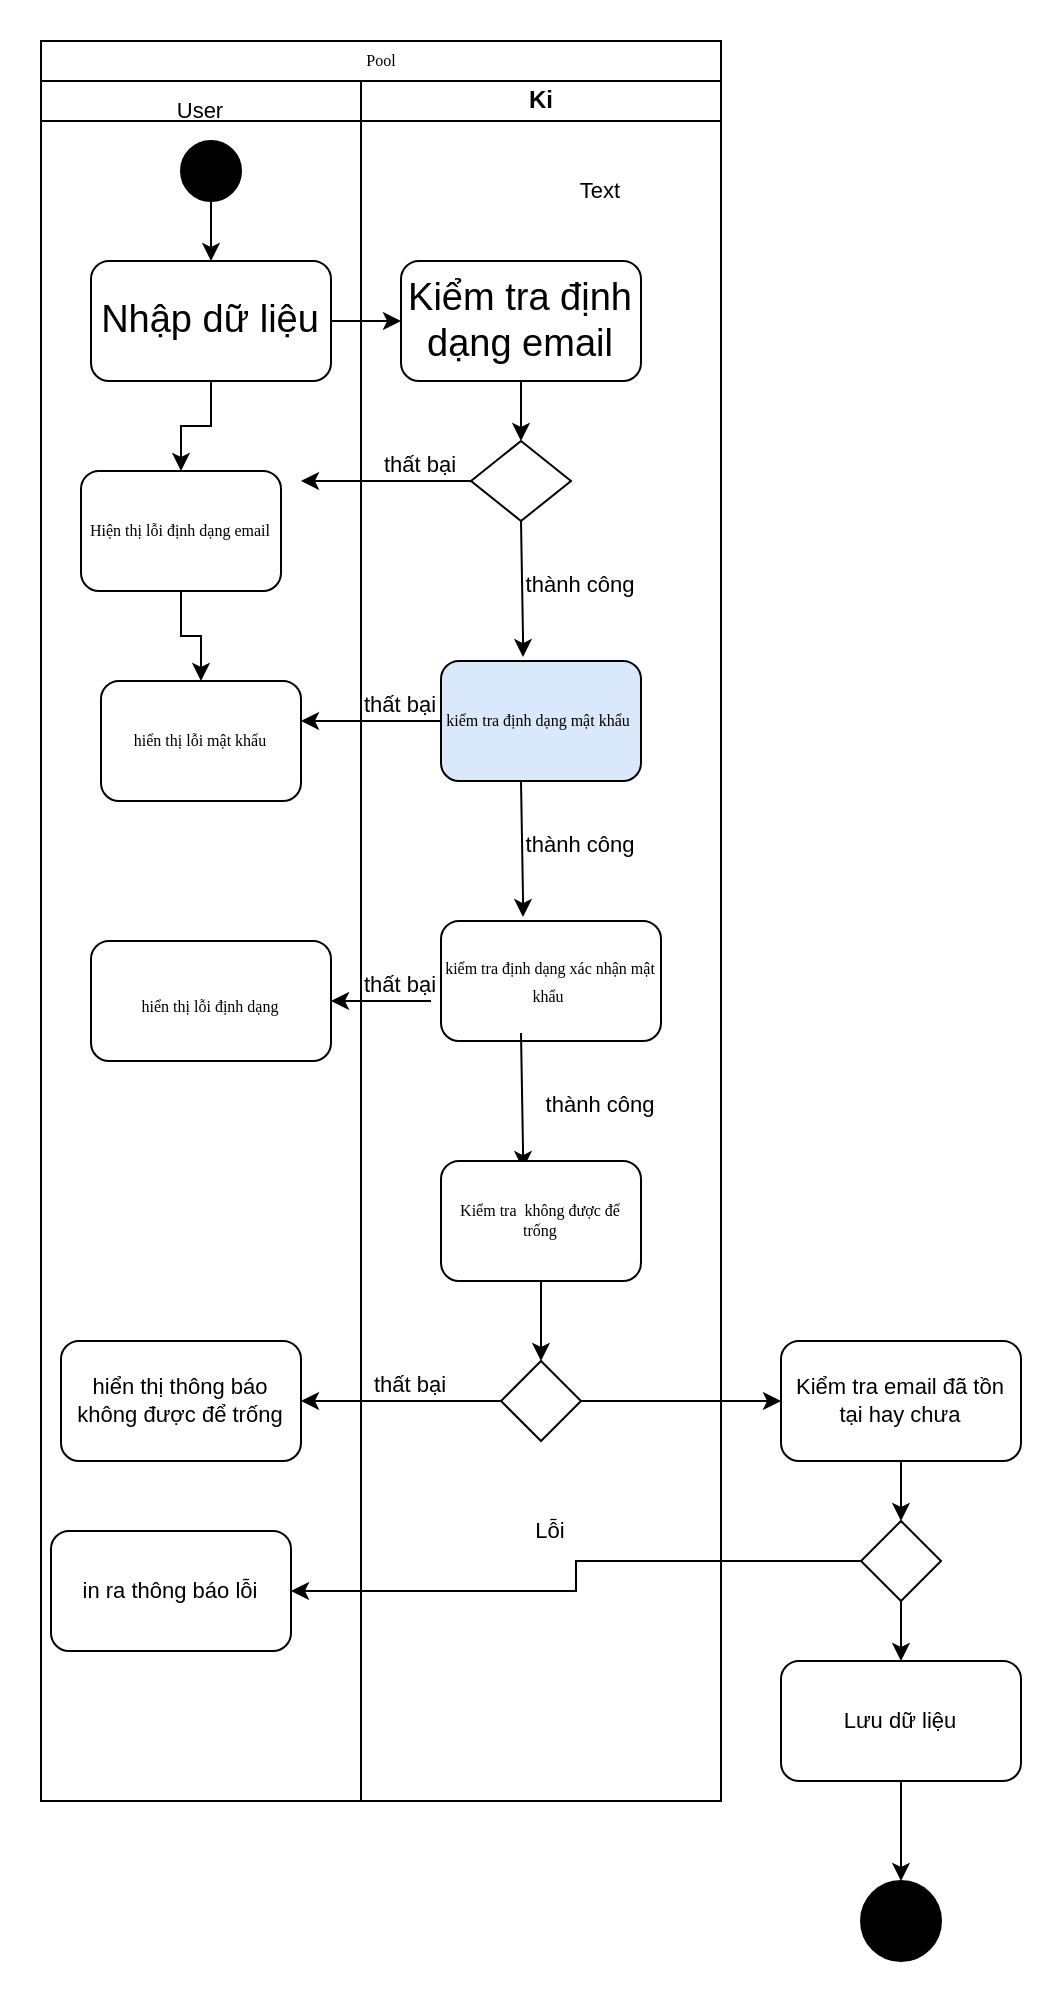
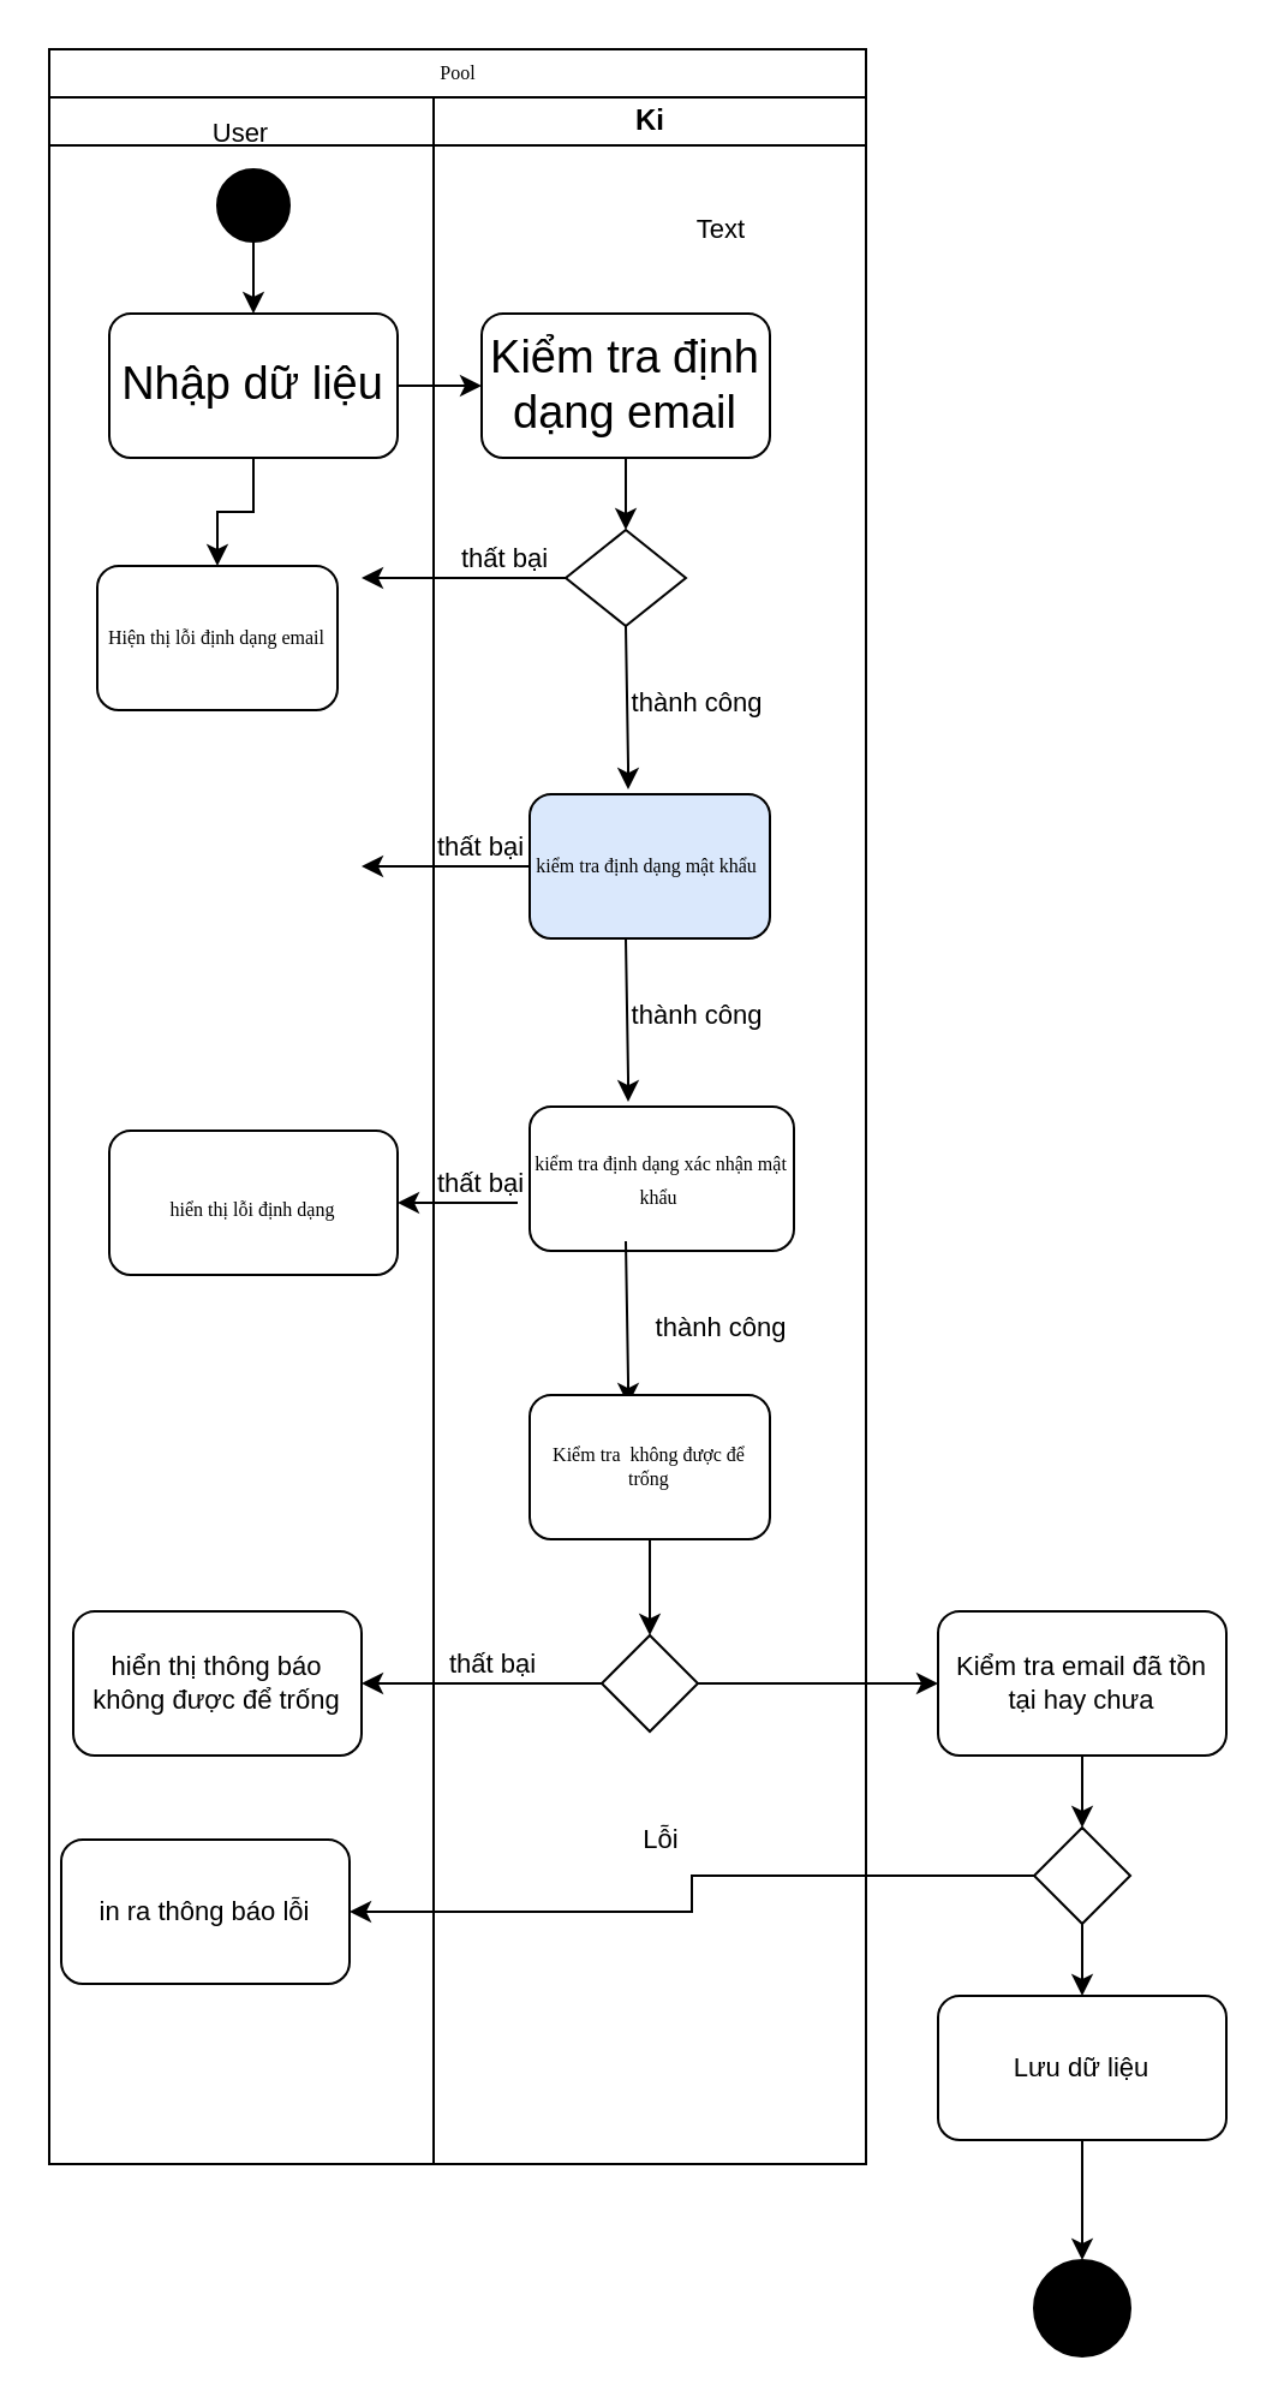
  <mxCell id="0" />
  <mxCell id="1" parent="0" />
  <mxCell id="2" value="Pool" style="swimlane;html=1;childLayout=stackLayout;startSize=20;rounded=0;shadow=0;labelBackgroundColor=none;strokeWidth=1;fontFamily=Verdana;fontSize=8;align=center;fontStyle=0" parent="1" vertex="1"><mxGeometry x="20" y="20" width="340" height="880" as="geometry" /></mxCell>
  <mxCell id="3" value="" style="swimlane;html=1;startSize=20;" parent="2" vertex="1"><mxGeometry y="20" width="340" height="860" as="geometry" /></mxCell>
- <mxCell id="4" style="edgeStyle=orthogonalEdgeStyle;rounded=0;orthogonalLoop=1;jettySize=auto;html=1;entryX=0.5;entryY=0;entryDx=0;entryDy=0;fontSize=18;" edge="1" parent="3" source="5" target="6"><mxGeometry relative="1" as="geometry" /></mxCell>
  <mxCell id="5" value="Hiện thị lỗi định dạng email" style="rounded=1;whiteSpace=wrap;html=1;shadow=0;labelBackgroundColor=none;strokeWidth=1;fontFamily=Verdana;fontSize=8;align=center;strokeColor=#000000;" parent="3" vertex="1"><mxGeometry x="20" y="195" width="100" height="60" as="geometry" /></mxCell>
- <mxCell id="6" value="hiển thị lỗi mật khẩu" style="rounded=1;whiteSpace=wrap;html=1;shadow=0;labelBackgroundColor=none;strokeWidth=1;fontFamily=Verdana;fontSize=8;align=center;" parent="3" vertex="1"><mxGeometry x="30" y="300" width="100" height="60" as="geometry" /></mxCell>
  <mxCell id="7" value="" style="ellipse;whiteSpace=wrap;html=1;aspect=fixed;strokeColor=#000000;fillColor=#000000;" vertex="1" parent="3"><mxGeometry x="70" y="30" width="30" height="30" as="geometry" /></mxCell>
  <mxCell id="8" value="&lt;span style=&quot;font-family: &amp;#34;verdana&amp;#34; ; font-size: 8px&quot;&gt;hiển thị lỗi định dạng&lt;/span&gt;" style="rounded=1;whiteSpace=wrap;html=1;fontSize=18;strokeColor=#000000;" vertex="1" parent="3"><mxGeometry x="25" y="430" width="120" height="60" as="geometry" /></mxCell>
  <mxCell id="9" style="edgeStyle=orthogonalEdgeStyle;rounded=0;orthogonalLoop=1;jettySize=auto;html=1;exitX=0.5;exitY=1;exitDx=0;exitDy=0;fontSize=19;" edge="1" parent="3" source="10" target="5"><mxGeometry relative="1" as="geometry" /></mxCell>
  <mxCell id="10" value="Nhập dữ liệu" style="rounded=1;whiteSpace=wrap;html=1;fontSize=19;strokeColor=#000000;" vertex="1" parent="3"><mxGeometry x="25" y="90" width="120" height="60" as="geometry" /></mxCell>
  <mxCell id="11" style="edgeStyle=orthogonalEdgeStyle;rounded=0;orthogonalLoop=1;jettySize=auto;html=1;" edge="1" parent="3" source="7" target="10"><mxGeometry relative="1" as="geometry"><mxPoint x="85" y="100" as="targetPoint" /></mxGeometry></mxCell>
  <mxCell id="12" style="edgeStyle=orthogonalEdgeStyle;rounded=0;orthogonalLoop=1;jettySize=auto;html=1;exitX=0;exitY=0.5;exitDx=0;exitDy=0;fontSize=19;" edge="1" parent="3" source="14"><mxGeometry relative="1" as="geometry"><mxPoint x="215" y="320" as="sourcePoint" /><mxPoint x="130" y="320" as="targetPoint" /><Array as="points" /></mxGeometry></mxCell>
  <mxCell id="13" value="Ki" style="swimlane;html=1;startSize=20;" parent="3" vertex="1"><mxGeometry x="160" width="180" height="860" as="geometry" /></mxCell>
  <mxCell id="14" value="kiểm tra định dạng mật khẩu&amp;nbsp;" style="rounded=1;whiteSpace=wrap;html=1;shadow=0;labelBackgroundColor=none;strokeWidth=1;fontFamily=Verdana;fontSize=8;align=center;fillColor=#dae8fc;" parent="13" vertex="1"><mxGeometry x="40" y="290" width="100" height="60" as="geometry" /></mxCell>
  <mxCell id="15" style="edgeStyle=orthogonalEdgeStyle;rounded=0;orthogonalLoop=1;jettySize=auto;html=1;exitX=0.5;exitY=1;exitDx=0;exitDy=0;entryX=0.5;entryY=0;entryDx=0;entryDy=0;fontSize=19;" edge="1" parent="13" source="16" target="17"><mxGeometry relative="1" as="geometry" /></mxCell>
  <mxCell id="16" value="Kiểm tra định dạng email" style="rounded=1;whiteSpace=wrap;html=1;fontSize=19;strokeColor=#000000;" vertex="1" parent="13"><mxGeometry x="20" y="90" width="120" height="60" as="geometry" /></mxCell>
  <mxCell id="17" value="" style="rhombus;whiteSpace=wrap;html=1;fontSize=19;strokeColor=#000000;" vertex="1" parent="13"><mxGeometry x="55" y="180" width="50" height="40" as="geometry" /></mxCell>
  <mxCell id="18" value="" style="endArrow=classic;html=1;rounded=0;fontSize=19;entryX=0.41;entryY=-0.033;entryDx=0;entryDy=0;entryPerimeter=0;exitX=0.5;exitY=1;exitDx=0;exitDy=0;" edge="1" parent="13" source="17" target="14"><mxGeometry width="50" height="50" relative="1" as="geometry"><mxPoint x="60" y="270" as="sourcePoint" /><mxPoint x="110" y="220" as="targetPoint" /><Array as="points"><mxPoint x="81" y="278" /></Array></mxGeometry></mxCell>
  <mxCell id="19" value="&lt;font style=&quot;font-size: 11px&quot;&gt;thành công&lt;/font&gt;" style="text;html=1;strokeColor=none;fillColor=none;align=center;verticalAlign=middle;whiteSpace=wrap;rounded=0;fontSize=19;" vertex="1" parent="13"><mxGeometry x="80" y="240" width="60" height="20" as="geometry" /></mxCell>
  <mxCell id="20" value="&lt;font style=&quot;font-size: 11px&quot;&gt;thất bại&lt;/font&gt;" style="text;html=1;strokeColor=none;fillColor=none;align=center;verticalAlign=middle;whiteSpace=wrap;rounded=0;fontSize=19;" vertex="1" parent="13"><mxGeometry y="180" width="60" height="20" as="geometry" /></mxCell>
  <mxCell id="21" value="" style="endArrow=classic;html=1;rounded=0;fontSize=19;entryX=0.41;entryY=-0.033;entryDx=0;entryDy=0;entryPerimeter=0;exitX=0.5;exitY=1;exitDx=0;exitDy=0;" edge="1" parent="13"><mxGeometry width="50" height="50" relative="1" as="geometry"><mxPoint x="80" y="350" as="sourcePoint" /><mxPoint x="81" y="418.02" as="targetPoint" /><Array as="points"><mxPoint x="81" y="408" /></Array></mxGeometry></mxCell>
  <mxCell id="22" value="&lt;span style=&quot;font-family: &amp;#34;verdana&amp;#34; ; font-size: 8px&quot;&gt;kiểm tra định dạng xác nhận mật khẩu&amp;nbsp;&lt;/span&gt;" style="rounded=1;whiteSpace=wrap;html=1;fontSize=11;strokeColor=#000000;" vertex="1" parent="13"><mxGeometry x="40" y="420" width="110" height="60" as="geometry" /></mxCell>
  <mxCell id="23" value="&lt;font style=&quot;font-size: 11px&quot;&gt;thành công&lt;/font&gt;" style="text;html=1;strokeColor=none;fillColor=none;align=center;verticalAlign=middle;whiteSpace=wrap;rounded=0;fontSize=19;" vertex="1" parent="13"><mxGeometry x="80" y="370" width="60" height="20" as="geometry" /></mxCell>
  <mxCell id="24" value="&lt;span style=&quot;font-size: 11px&quot;&gt;thất bại&lt;/span&gt;" style="text;html=1;strokeColor=none;fillColor=none;align=center;verticalAlign=middle;whiteSpace=wrap;rounded=0;fontSize=19;" vertex="1" parent="13"><mxGeometry x="-10" y="300" width="60" height="20" as="geometry" /></mxCell>
  <mxCell id="25" style="edgeStyle=orthogonalEdgeStyle;rounded=0;orthogonalLoop=1;jettySize=auto;html=1;fontSize=19;" edge="1" parent="13"><mxGeometry relative="1" as="geometry"><mxPoint x="35" y="460" as="sourcePoint" /><mxPoint x="-15" y="460" as="targetPoint" /><Array as="points" /></mxGeometry></mxCell>
  <mxCell id="26" value="&lt;span style=&quot;font-size: 11px&quot;&gt;thất bại&lt;/span&gt;" style="text;html=1;strokeColor=none;fillColor=none;align=center;verticalAlign=middle;whiteSpace=wrap;rounded=0;fontSize=19;" vertex="1" parent="13"><mxGeometry x="-10" y="440" width="60" height="20" as="geometry" /></mxCell>
  <mxCell id="27" value="" style="endArrow=classic;html=1;rounded=0;fontSize=19;entryX=0.41;entryY=-0.033;entryDx=0;entryDy=0;entryPerimeter=0;exitX=0.5;exitY=1;exitDx=0;exitDy=0;" edge="1" parent="13"><mxGeometry width="50" height="50" relative="1" as="geometry"><mxPoint x="80" y="475.99" as="sourcePoint" /><mxPoint x="81" y="544.01" as="targetPoint" /><Array as="points"><mxPoint x="81" y="533.99" /></Array></mxGeometry></mxCell>
  <mxCell id="28" value="&lt;font style=&quot;font-size: 11px&quot;&gt;thành công&lt;/font&gt;" style="text;html=1;strokeColor=none;fillColor=none;align=center;verticalAlign=middle;whiteSpace=wrap;rounded=0;fontSize=19;" vertex="1" parent="13"><mxGeometry x="90" y="500" width="60" height="20" as="geometry" /></mxCell>
  <mxCell id="29" value="Kiểm tra&amp;nbsp; không được để trống" style="rounded=1;whiteSpace=wrap;html=1;shadow=0;labelBackgroundColor=none;strokeWidth=1;fontFamily=Verdana;fontSize=8;align=center;" parent="13" vertex="1"><mxGeometry x="40" y="540" width="100" height="60" as="geometry" /></mxCell>
  <mxCell id="30" value="&lt;span style=&quot;font-size: 11px&quot;&gt;thất bại&lt;/span&gt;" style="text;html=1;strokeColor=none;fillColor=none;align=center;verticalAlign=middle;whiteSpace=wrap;rounded=0;fontSize=19;" vertex="1" parent="13"><mxGeometry x="-5" y="640" width="60" height="20" as="geometry" /></mxCell>
  <mxCell id="31" value="" style="rhombus;whiteSpace=wrap;html=1;fontSize=11;strokeColor=#000000;" vertex="1" parent="13"><mxGeometry x="70" y="640" width="40" height="40" as="geometry" /></mxCell>
  <mxCell id="32" value="Lỗi" style="text;html=1;strokeColor=none;fillColor=none;align=center;verticalAlign=middle;whiteSpace=wrap;rounded=0;fontSize=11;" vertex="1" parent="13"><mxGeometry x="65" y="710" width="60" height="30" as="geometry" /></mxCell>
  <mxCell id="33" style="edgeStyle=orthogonalEdgeStyle;rounded=0;orthogonalLoop=1;jettySize=auto;html=1;exitX=1;exitY=0.5;exitDx=0;exitDy=0;fontSize=19;" edge="1" parent="3" source="10" target="16"><mxGeometry relative="1" as="geometry"><mxPoint x="210" y="120" as="targetPoint" /></mxGeometry></mxCell>
  <mxCell id="34" value="hiển thị thông báo không được để trống" style="rounded=1;whiteSpace=wrap;html=1;fontSize=11;strokeColor=#000000;" vertex="1" parent="3"><mxGeometry x="10" y="630" width="120" height="60" as="geometry" /></mxCell>
  <mxCell id="35" style="edgeStyle=orthogonalEdgeStyle;rounded=0;orthogonalLoop=1;jettySize=auto;html=1;exitX=0;exitY=0.5;exitDx=0;exitDy=0;entryX=1;entryY=0.5;entryDx=0;entryDy=0;fontSize=11;" edge="1" parent="3" source="31" target="34"><mxGeometry relative="1" as="geometry" /></mxCell>
  <mxCell id="36" value="User&lt;br&gt;" style="text;html=1;strokeColor=none;fillColor=none;align=center;verticalAlign=middle;whiteSpace=wrap;rounded=0;fontSize=11;" vertex="1" parent="3"><mxGeometry x="50" width="60" height="30" as="geometry" /></mxCell>
  <mxCell id="37" style="edgeStyle=orthogonalEdgeStyle;rounded=0;orthogonalLoop=1;jettySize=auto;html=1;exitX=0;exitY=0.5;exitDx=0;exitDy=0;fontSize=19;" edge="1" parent="2" source="17"><mxGeometry relative="1" as="geometry"><mxPoint x="130" y="220" as="targetPoint" /><Array as="points"><mxPoint x="130" y="220" /></Array></mxGeometry></mxCell>
  <mxCell id="38" style="edgeStyle=orthogonalEdgeStyle;rounded=0;orthogonalLoop=1;jettySize=auto;html=1;exitX=0.5;exitY=1;exitDx=0;exitDy=0;fontSize=11;" edge="1" parent="1" source="29"><mxGeometry relative="1" as="geometry"><mxPoint x="270" y="680" as="targetPoint" /></mxGeometry></mxCell>
  <mxCell id="39" style="edgeStyle=orthogonalEdgeStyle;rounded=0;orthogonalLoop=1;jettySize=auto;html=1;exitX=1;exitY=0.5;exitDx=0;exitDy=0;fontSize=11;" edge="1" parent="1" source="31" target="41"><mxGeometry relative="1" as="geometry"><mxPoint x="390" y="700" as="targetPoint" /></mxGeometry></mxCell>
  <mxCell id="40" style="edgeStyle=orthogonalEdgeStyle;rounded=0;orthogonalLoop=1;jettySize=auto;html=1;exitX=0.5;exitY=1;exitDx=0;exitDy=0;entryX=0.5;entryY=0;entryDx=0;entryDy=0;fontSize=11;" edge="1" parent="1" source="41" target="44"><mxGeometry relative="1" as="geometry" /></mxCell>
  <mxCell id="41" value="Kiểm tra email đã tồn tại hay chưa" style="rounded=1;whiteSpace=wrap;html=1;fontSize=11;strokeColor=#000000;" vertex="1" parent="1"><mxGeometry x="390" y="670" width="120" height="60" as="geometry" /></mxCell>
  <mxCell id="42" style="edgeStyle=orthogonalEdgeStyle;rounded=0;orthogonalLoop=1;jettySize=auto;html=1;exitX=0;exitY=0.5;exitDx=0;exitDy=0;fontSize=11;" edge="1" parent="1" source="44" target="45"><mxGeometry relative="1" as="geometry"><mxPoint x="120" y="780" as="targetPoint" /></mxGeometry></mxCell>
  <mxCell id="43" style="edgeStyle=orthogonalEdgeStyle;rounded=0;orthogonalLoop=1;jettySize=auto;html=1;exitX=0.5;exitY=1;exitDx=0;exitDy=0;fontSize=11;" edge="1" parent="1" source="44"><mxGeometry relative="1" as="geometry"><mxPoint x="450" y="830" as="targetPoint" /></mxGeometry></mxCell>
  <mxCell id="44" value="" style="rhombus;whiteSpace=wrap;html=1;fontSize=11;strokeColor=#000000;" vertex="1" parent="1"><mxGeometry x="430" y="760" width="40" height="40" as="geometry" /></mxCell>
  <mxCell id="45" value="in ra thông báo lỗi" style="rounded=1;whiteSpace=wrap;html=1;fontSize=11;strokeColor=#000000;" vertex="1" parent="1"><mxGeometry x="25" y="765" width="120" height="60" as="geometry" /></mxCell>
  <mxCell id="46" style="edgeStyle=orthogonalEdgeStyle;rounded=0;orthogonalLoop=1;jettySize=auto;html=1;exitX=0.5;exitY=1;exitDx=0;exitDy=0;fontSize=11;" edge="1" parent="1" source="47"><mxGeometry relative="1" as="geometry"><mxPoint x="450" y="940" as="targetPoint" /></mxGeometry></mxCell>
  <mxCell id="47" value="Lưu dữ liệu" style="rounded=1;whiteSpace=wrap;html=1;fontSize=11;strokeColor=#000000;" vertex="1" parent="1"><mxGeometry x="390" y="830" width="120" height="60" as="geometry" /></mxCell>
  <mxCell id="48" value="" style="ellipse;aspect=fixed;fontSize=11;strokeColor=#000000;labelBorderColor=default;fontColor=none;noLabel=1;labelBackgroundColor=default;fillColor=#000000;" vertex="1" parent="1"><mxGeometry x="430" y="940" width="40" height="40" as="geometry" /></mxCell>
  <mxCell id="49" value="Text" style="text;html=1;strokeColor=none;fillColor=none;align=center;verticalAlign=middle;whiteSpace=wrap;rounded=0;fontSize=11;" vertex="1" parent="1"><mxGeometry x="270" y="80" width="60" height="30" as="geometry" /></mxCell>
